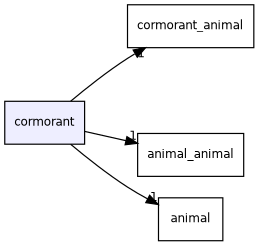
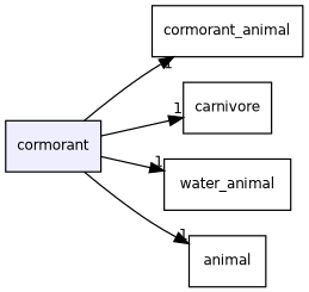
  digraph {
    compound=true
    rankdir=LR
    node [fontname=Helvetica fontsize=10 shape=box]
    edge [headlabel=1 labeldistance=1.5 labelfontname=Helvetica labelfontsize=10]
    n1 [fillcolor="#eeeeff" label=cormorant pencolor=black style=filled]
    n2 [label=cormorant_animal]
-   n4 [label=animal_animal]
+   n3 [label=carnivore]
+   n4 [label=water_animal]
    n5 [label=animal]
    n1 -> n2
+   n1 -> n3
    n1 -> n4
    n1 -> n5
  }
